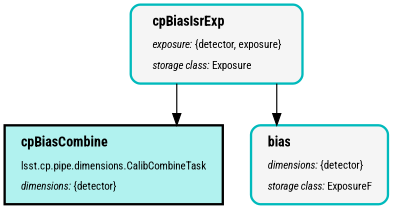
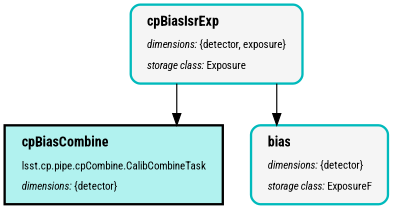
  digraph {
    fontname="Roboto Condensed"
    nodesep=0.5
    ranksep=0.75
    splines=ortho
    node [color="#00BABC" fillcolor="#F5F5F5" fontname="Roboto Condensed" fontsize=14 margin="0.2,0.1" penwidth=3 shape=box style="rounded,filled,bold"]
    edge [arrowsize=1.5 color=black fontname="Roboto Condensed" penwidth=1.5]
-   n1 [color=black fillcolor="#B1F2EF" label=<<TABLE BORDER="0" CELLPADDING="5"><TR><TD ALIGN="LEFT"><B><FONT POINT-SIZE="18">cpBiasCombine</FONT></B></TD></TR><TR><TD ALIGN="LEFT">lsst.cp.pipe.dimensions.CalibCombineTask</TD></TR><TR><TD ALIGN="LEFT"><I>dimensions:</I>&nbsp;{detector}</TD></TR></TABLE>> style=filled]
+   n1 [color=black fillcolor="#B1F2EF" label=<<TABLE BORDER="0" CELLPADDING="5"><TR><TD ALIGN="LEFT"><B><FONT POINT-SIZE="18">cpBiasCombine</FONT></B></TD></TR><TR><TD ALIGN="LEFT">lsst.cp.pipe.cpCombine.CalibCombineTask</TD></TR><TR><TD ALIGN="LEFT"><I>dimensions:</I>&nbsp;{detector}</TD></TR></TABLE>> style=filled]
    n2 [label=<<TABLE BORDER="0" CELLPADDING="5"><TR><TD ALIGN="LEFT"><B><FONT POINT-SIZE="18">bias</FONT></B></TD></TR><TR><TD ALIGN="LEFT"><I>dimensions:</I>&nbsp;{detector}</TD></TR><TR><TD ALIGN="LEFT"><I>storage class:</I>&nbsp;ExposureF</TD></TR></TABLE>>]
-   n3 [label=<<TABLE BORDER="0" CELLPADDING="5"><TR><TD ALIGN="LEFT"><B><FONT POINT-SIZE="18">cpBiasIsrExp</FONT></B></TD></TR><TR><TD ALIGN="LEFT"><I>exposure:</I>&nbsp;{detector, exposure}</TD></TR><TR><TD ALIGN="LEFT"><I>storage class:</I>&nbsp;Exposure</TD></TR></TABLE>>]
+   n3 [label=<<TABLE BORDER="0" CELLPADDING="5"><TR><TD ALIGN="LEFT"><B><FONT POINT-SIZE="18">cpBiasIsrExp</FONT></B></TD></TR><TR><TD ALIGN="LEFT"><I>dimensions:</I>&nbsp;{detector, exposure}</TD></TR><TR><TD ALIGN="LEFT"><I>storage class:</I>&nbsp;Exposure</TD></TR></TABLE>>]
    n3 -> n1
    n3 -> n2
  }
